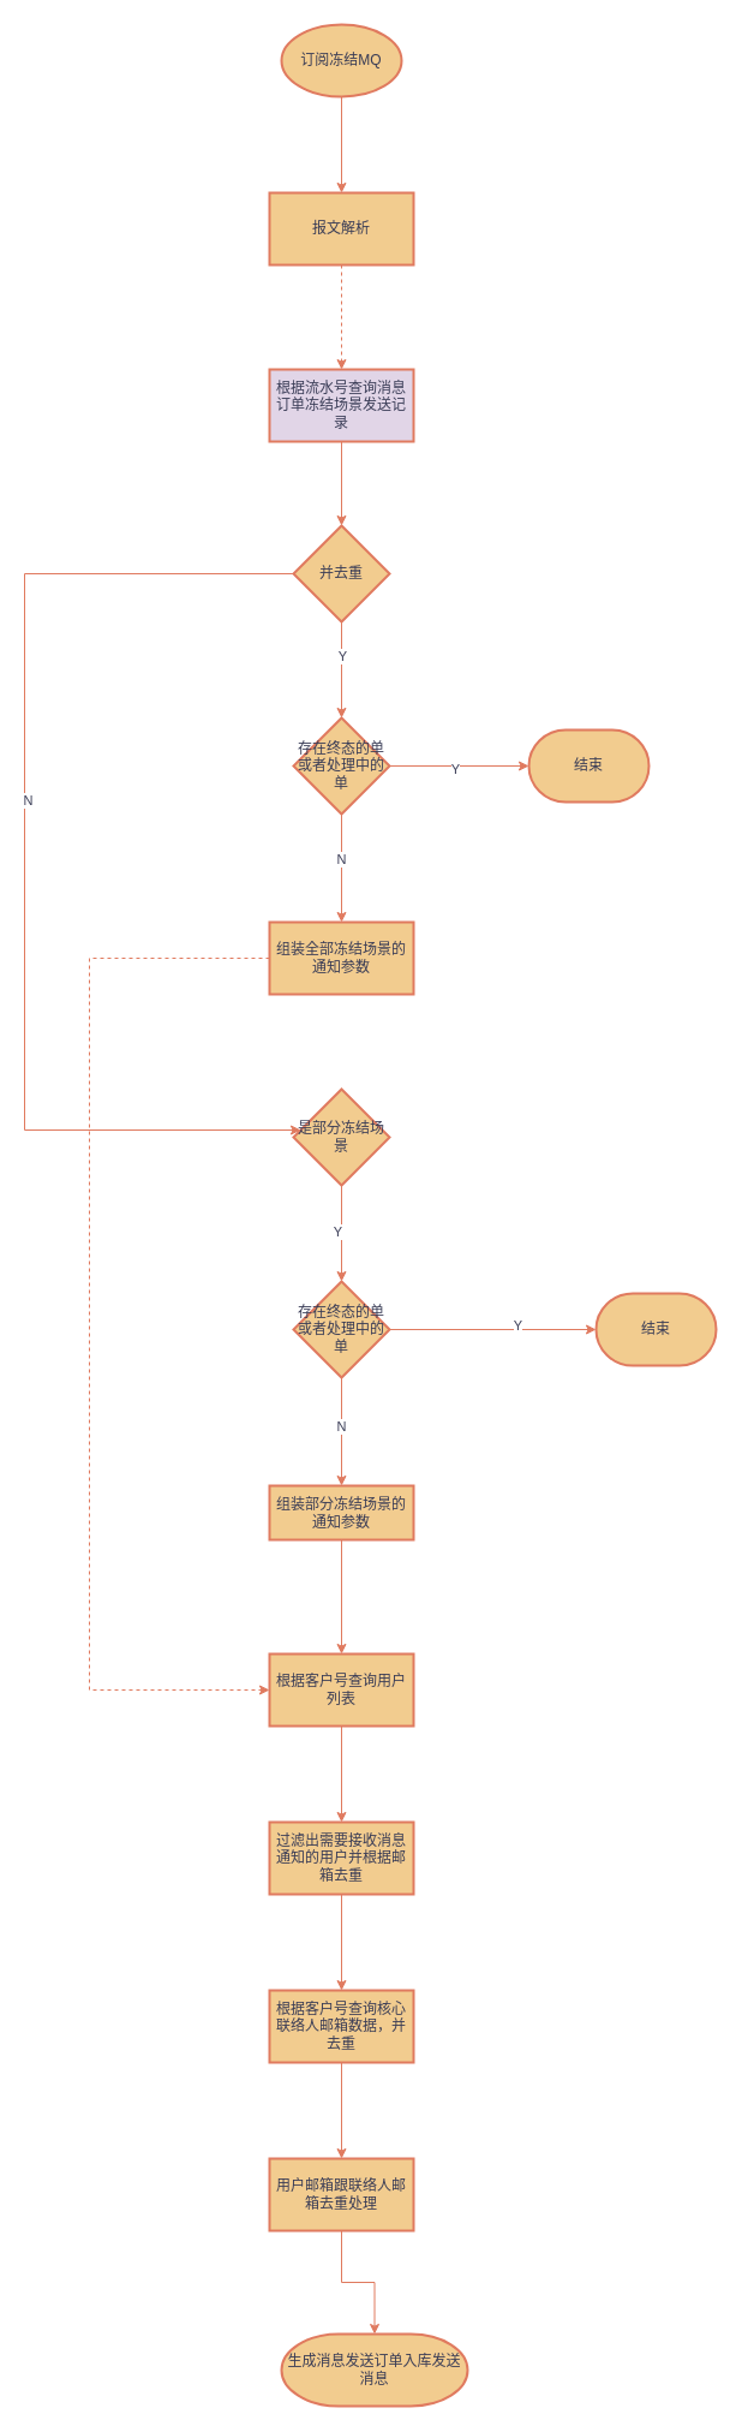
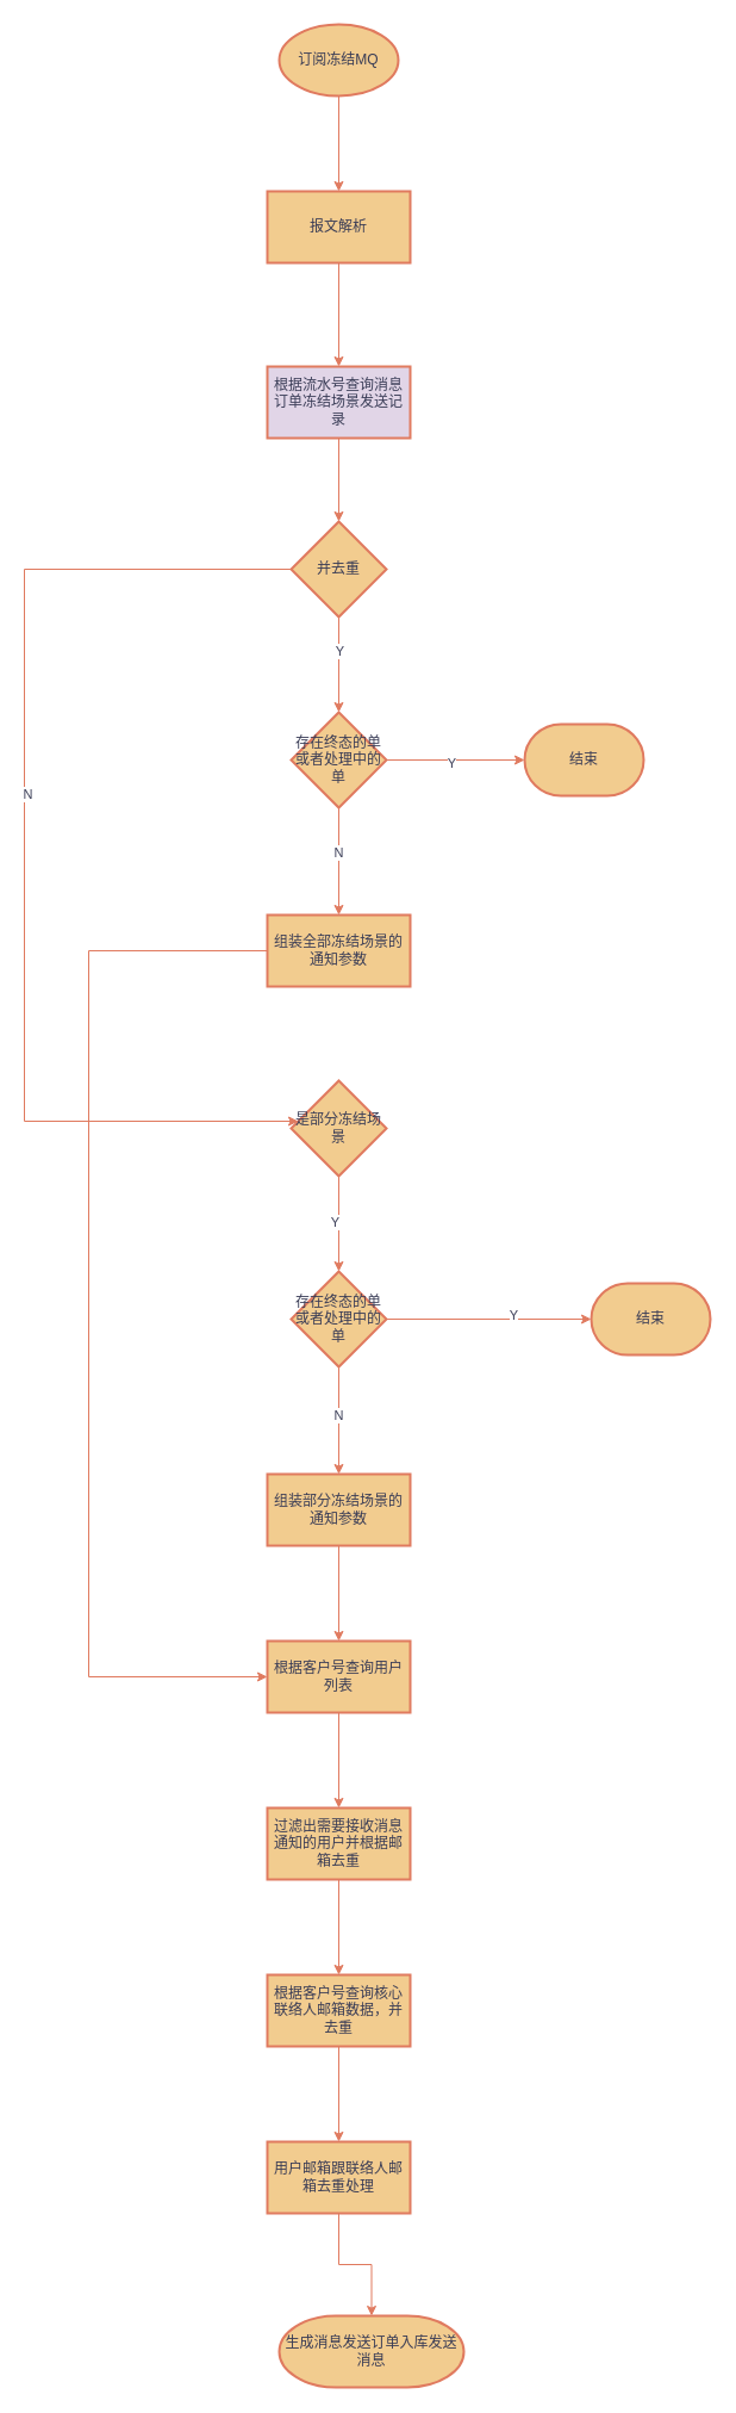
  <mxCell id="0" />
  <mxCell id="1" parent="0" />
  <mxCell id="2" value="" style="edgeStyle=orthogonalEdgeStyle;rounded=0;orthogonalLoop=1;jettySize=auto;html=1;strokeColor=#E07A5F;fontColor=#393C56;fillColor=#F2CC8F;" edge="1" parent="1" source="3" target="7"><mxGeometry relative="1" as="geometry" /></mxCell>
  <mxCell id="3" value="订阅冻结MQ" style="strokeWidth=2;html=1;shape=mxgraph.flowchart.start_1;whiteSpace=wrap;strokeColor=#E07A5F;fontColor=#393C56;fillColor=#F2CC8F;" vertex="1" parent="1"><mxGeometry x="234" y="20" width="100" height="60" as="geometry" /></mxCell>
  <mxCell id="4" value="" style="edgeStyle=orthogonalEdgeStyle;rounded=0;orthogonalLoop=1;jettySize=auto;html=1;strokeColor=#E07A5F;fontColor=#393C56;fillColor=#F2CC8F;" edge="1" parent="1" source="5" target="12"><mxGeometry relative="1" as="geometry" /></mxCell>
  <mxCell id="5" value="根据流水号查询消息订单冻结场景发送记录" style="whiteSpace=wrap;html=1;fillColor=#e1d5e7;strokeColor=#E07A5F;fontColor=#393C56;strokeWidth=2;" vertex="1" parent="1"><mxGeometry x="224" y="307" width="120" height="60" as="geometry" /></mxCell>
- <mxCell id="6" style="edgeStyle=orthogonalEdgeStyle;rounded=0;orthogonalLoop=1;jettySize=auto;html=1;exitX=0.5;exitY=1;exitDx=0;exitDy=0;strokeColor=#E07A5F;fontColor=#393C56;fillColor=#F2CC8F;dashed=1;" edge="1" parent="1" source="7" target="5"><mxGeometry relative="1" as="geometry" /></mxCell>
+ <mxCell id="6" style="edgeStyle=orthogonalEdgeStyle;rounded=0;orthogonalLoop=1;jettySize=auto;html=1;exitX=0.5;exitY=1;exitDx=0;exitDy=0;strokeColor=#E07A5F;fontColor=#393C56;fillColor=#F2CC8F;" edge="1" parent="1" source="7" target="5"><mxGeometry relative="1" as="geometry" /></mxCell>
  <mxCell id="7" value="报文解析" style="whiteSpace=wrap;html=1;fillColor=#F2CC8F;strokeColor=#E07A5F;fontColor=#393C56;strokeWidth=2;" vertex="1" parent="1"><mxGeometry x="224" y="160" width="120" height="60" as="geometry" /></mxCell>
  <mxCell id="8" value="" style="edgeStyle=orthogonalEdgeStyle;rounded=0;orthogonalLoop=1;jettySize=auto;html=1;strokeColor=#E07A5F;fontColor=#393C56;fillColor=#F2CC8F;" edge="1" parent="1" source="12" target="15"><mxGeometry relative="1" as="geometry" /></mxCell>
  <mxCell id="9" value="Y" style="edgeLabel;html=1;align=center;verticalAlign=middle;resizable=0;points=[];strokeColor=#E07A5F;fontColor=#393C56;fillColor=#F2CC8F;" vertex="1" connectable="0" parent="8"><mxGeometry x="-0.3" relative="1" as="geometry"><mxPoint as="offset" /></mxGeometry></mxCell>
  <mxCell id="10" value="" style="edgeStyle=orthogonalEdgeStyle;rounded=0;orthogonalLoop=1;jettySize=auto;html=1;strokeColor=#E07A5F;fontColor=#393C56;fillColor=#F2CC8F;" edge="1" parent="1" source="12" target="23"><mxGeometry relative="1" as="geometry"><Array as="points"><mxPoint x="20" y="477" /><mxPoint x="20" y="940" /></Array></mxGeometry></mxCell>
  <mxCell id="11" value="N" style="edgeLabel;html=1;align=center;verticalAlign=middle;resizable=0;points=[];strokeColor=#E07A5F;fontColor=#393C56;fillColor=#F2CC8F;" vertex="1" connectable="0" parent="10"><mxGeometry x="-0.101" y="2" relative="1" as="geometry"><mxPoint as="offset" /></mxGeometry></mxCell>
  <mxCell id="12" value="并去重" style="rhombus;whiteSpace=wrap;html=1;fillColor=#F2CC8F;strokeColor=#E07A5F;fontColor=#393C56;strokeWidth=2;" vertex="1" parent="1"><mxGeometry x="244" y="437" width="80" height="80" as="geometry" /></mxCell>
  <mxCell id="13" value="" style="edgeStyle=orthogonalEdgeStyle;rounded=0;orthogonalLoop=1;jettySize=auto;html=1;strokeColor=#E07A5F;fontColor=#393C56;fillColor=#F2CC8F;" edge="1" parent="1" source="15" target="20"><mxGeometry relative="1" as="geometry" /></mxCell>
  <mxCell id="14" value="N" style="edgeLabel;html=1;align=center;verticalAlign=middle;resizable=0;points=[];strokeColor=#E07A5F;fontColor=#393C56;fillColor=#F2CC8F;" vertex="1" connectable="0" parent="13"><mxGeometry x="-0.178" y="-1" relative="1" as="geometry"><mxPoint as="offset" /></mxGeometry></mxCell>
  <mxCell id="15" value="存在终态的单或者处理中的单" style="rhombus;whiteSpace=wrap;html=1;fillColor=#F2CC8F;strokeColor=#E07A5F;fontColor=#393C56;strokeWidth=2;" vertex="1" parent="1"><mxGeometry x="244" y="597" width="80" height="80" as="geometry" /></mxCell>
  <mxCell id="16" value="结束" style="strokeWidth=2;html=1;shape=mxgraph.flowchart.terminator;whiteSpace=wrap;strokeColor=#E07A5F;fontColor=#393C56;fillColor=#F2CC8F;" vertex="1" parent="1"><mxGeometry x="440" y="607" width="100" height="60" as="geometry" /></mxCell>
  <mxCell id="17" style="edgeStyle=orthogonalEdgeStyle;rounded=0;orthogonalLoop=1;jettySize=auto;html=1;exitX=1;exitY=0.5;exitDx=0;exitDy=0;entryX=0;entryY=0.5;entryDx=0;entryDy=0;entryPerimeter=0;strokeColor=#E07A5F;fontColor=#393C56;fillColor=#F2CC8F;" edge="1" parent="1" source="15" target="16"><mxGeometry relative="1" as="geometry" /></mxCell>
  <mxCell id="18" value="Y" style="edgeLabel;html=1;align=center;verticalAlign=middle;resizable=0;points=[];strokeColor=#E07A5F;fontColor=#393C56;fillColor=#F2CC8F;" vertex="1" connectable="0" parent="17"><mxGeometry x="-0.069" y="-2" relative="1" as="geometry"><mxPoint as="offset" /></mxGeometry></mxCell>
- <mxCell id="19" style="edgeStyle=orthogonalEdgeStyle;rounded=0;orthogonalLoop=1;jettySize=auto;html=1;exitX=0;exitY=0.5;exitDx=0;exitDy=0;entryX=0;entryY=0.5;entryDx=0;entryDy=0;strokeColor=#E07A5F;fontColor=#393C56;fillColor=#F2CC8F;dashed=1;" edge="1" parent="1" source="20" target="33"><mxGeometry relative="1" as="geometry"><Array as="points"><mxPoint x="74" y="797" /><mxPoint x="74" y="1406" /></Array></mxGeometry></mxCell>
+ <mxCell id="19" style="edgeStyle=orthogonalEdgeStyle;rounded=0;orthogonalLoop=1;jettySize=auto;html=1;exitX=0;exitY=0.5;exitDx=0;exitDy=0;entryX=0;entryY=0.5;entryDx=0;entryDy=0;strokeColor=#E07A5F;fontColor=#393C56;fillColor=#F2CC8F;" edge="1" parent="1" source="20" target="33"><mxGeometry relative="1" as="geometry"><Array as="points"><mxPoint x="74" y="797" /><mxPoint x="74" y="1406" /></Array></mxGeometry></mxCell>
  <mxCell id="20" value="组装全部冻结场景的通知参数" style="whiteSpace=wrap;html=1;fillColor=#F2CC8F;strokeColor=#E07A5F;fontColor=#393C56;strokeWidth=2;" vertex="1" parent="1"><mxGeometry x="224" y="767" width="120" height="60" as="geometry" /></mxCell>
  <mxCell id="21" value="" style="edgeStyle=orthogonalEdgeStyle;rounded=0;orthogonalLoop=1;jettySize=auto;html=1;strokeColor=#E07A5F;fontColor=#393C56;fillColor=#F2CC8F;" edge="1" parent="1" source="23" target="28"><mxGeometry relative="1" as="geometry" /></mxCell>
  <mxCell id="22" value="Y" style="edgeLabel;html=1;align=center;verticalAlign=middle;resizable=0;points=[];strokeColor=#E07A5F;fontColor=#393C56;fillColor=#F2CC8F;" vertex="1" connectable="0" parent="21"><mxGeometry x="-0.05" y="-4" relative="1" as="geometry"><mxPoint as="offset" /></mxGeometry></mxCell>
  <mxCell id="23" value="是部分冻结场景" style="rhombus;whiteSpace=wrap;html=1;fillColor=#F2CC8F;strokeColor=#E07A5F;fontColor=#393C56;strokeWidth=2;" vertex="1" parent="1"><mxGeometry x="244" y="906" width="80" height="80" as="geometry" /></mxCell>
  <mxCell id="24" style="edgeStyle=orthogonalEdgeStyle;rounded=0;orthogonalLoop=1;jettySize=auto;html=1;exitX=1;exitY=0.5;exitDx=0;exitDy=0;strokeColor=#E07A5F;fontColor=#393C56;fillColor=#F2CC8F;" edge="1" parent="1" source="28" target="29"><mxGeometry relative="1" as="geometry" /></mxCell>
  <mxCell id="25" value="Y" style="edgeLabel;html=1;align=center;verticalAlign=middle;resizable=0;points=[];strokeColor=#E07A5F;fontColor=#393C56;fillColor=#F2CC8F;" vertex="1" connectable="0" parent="24"><mxGeometry x="0.233" y="4" relative="1" as="geometry"><mxPoint as="offset" /></mxGeometry></mxCell>
  <mxCell id="26" value="" style="edgeStyle=orthogonalEdgeStyle;rounded=0;orthogonalLoop=1;jettySize=auto;html=1;strokeColor=#E07A5F;fontColor=#393C56;fillColor=#F2CC8F;" edge="1" parent="1" source="28" target="31"><mxGeometry relative="1" as="geometry" /></mxCell>
  <mxCell id="27" value="N" style="edgeLabel;html=1;align=center;verticalAlign=middle;resizable=0;points=[];strokeColor=#E07A5F;fontColor=#393C56;fillColor=#F2CC8F;" vertex="1" connectable="0" parent="26"><mxGeometry x="-0.111" y="-1" relative="1" as="geometry"><mxPoint as="offset" /></mxGeometry></mxCell>
  <mxCell id="28" value="存在终态的单或者处理中的单" style="rhombus;whiteSpace=wrap;html=1;fillColor=#F2CC8F;strokeColor=#E07A5F;fontColor=#393C56;strokeWidth=2;" vertex="1" parent="1"><mxGeometry x="244" y="1066" width="80" height="80" as="geometry" /></mxCell>
  <mxCell id="29" value="结束" style="strokeWidth=2;html=1;shape=mxgraph.flowchart.terminator;whiteSpace=wrap;strokeColor=#E07A5F;fontColor=#393C56;fillColor=#F2CC8F;" vertex="1" parent="1"><mxGeometry x="496" y="1076" width="100" height="60" as="geometry" /></mxCell>
  <mxCell id="30" value="" style="edgeStyle=orthogonalEdgeStyle;rounded=0;orthogonalLoop=1;jettySize=auto;html=1;strokeColor=#E07A5F;fontColor=#393C56;fillColor=#F2CC8F;" edge="1" parent="1" source="31" target="33"><mxGeometry relative="1" as="geometry" /></mxCell>
- <mxCell id="31" value="组装部分冻结场景的通知参数" style="whiteSpace=wrap;html=1;fillColor=#F2CC8F;strokeColor=#E07A5F;fontColor=#393C56;strokeWidth=2;" vertex="1" parent="1"><mxGeometry x="224" y="1236" width="120" height="45" as="geometry" /></mxCell>
+ <mxCell id="31" value="组装部分冻结场景的通知参数" style="whiteSpace=wrap;html=1;fillColor=#F2CC8F;strokeColor=#E07A5F;fontColor=#393C56;strokeWidth=2;" vertex="1" parent="1"><mxGeometry x="224" y="1236" width="120" height="60" as="geometry" /></mxCell>
  <mxCell id="32" value="" style="edgeStyle=orthogonalEdgeStyle;rounded=0;orthogonalLoop=1;jettySize=auto;html=1;strokeColor=#E07A5F;fontColor=#393C56;fillColor=#F2CC8F;" edge="1" parent="1" source="33" target="35"><mxGeometry relative="1" as="geometry" /></mxCell>
  <mxCell id="33" value="根据客户号查询用户列表" style="whiteSpace=wrap;html=1;fillColor=#F2CC8F;strokeColor=#E07A5F;fontColor=#393C56;strokeWidth=2;" vertex="1" parent="1"><mxGeometry x="224" y="1376" width="120" height="60" as="geometry" /></mxCell>
  <mxCell id="34" value="" style="edgeStyle=orthogonalEdgeStyle;rounded=0;orthogonalLoop=1;jettySize=auto;html=1;strokeColor=#E07A5F;fontColor=#393C56;fillColor=#F2CC8F;" edge="1" parent="1" source="35" target="37"><mxGeometry relative="1" as="geometry" /></mxCell>
  <mxCell id="35" value="过滤出需要接收消息通知的用户并根据邮箱去重" style="whiteSpace=wrap;html=1;fillColor=#F2CC8F;strokeColor=#E07A5F;fontColor=#393C56;strokeWidth=2;" vertex="1" parent="1"><mxGeometry x="224" y="1516" width="120" height="60" as="geometry" /></mxCell>
  <mxCell id="36" value="" style="edgeStyle=orthogonalEdgeStyle;rounded=0;orthogonalLoop=1;jettySize=auto;html=1;strokeColor=#E07A5F;fontColor=#393C56;fillColor=#F2CC8F;" edge="1" parent="1" source="37" target="39"><mxGeometry relative="1" as="geometry" /></mxCell>
  <mxCell id="37" value="根据客户号查询核心联络人邮箱数据，并去重" style="whiteSpace=wrap;html=1;fillColor=#F2CC8F;strokeColor=#E07A5F;fontColor=#393C56;strokeWidth=2;" vertex="1" parent="1"><mxGeometry x="224" y="1656" width="120" height="60" as="geometry" /></mxCell>
  <mxCell id="38" style="edgeStyle=orthogonalEdgeStyle;rounded=0;orthogonalLoop=1;jettySize=auto;html=1;exitX=0.5;exitY=1;exitDx=0;exitDy=0;strokeColor=#E07A5F;fontColor=#393C56;fillColor=#F2CC8F;" edge="1" parent="1" source="39" target="40"><mxGeometry relative="1" as="geometry" /></mxCell>
  <mxCell id="39" value="用户邮箱跟联络人邮箱去重处理" style="whiteSpace=wrap;html=1;fillColor=#F2CC8F;strokeColor=#E07A5F;fontColor=#393C56;strokeWidth=2;" vertex="1" parent="1"><mxGeometry x="224" y="1796" width="120" height="60" as="geometry" /></mxCell>
  <mxCell id="40" value="生成消息发送订单入库发送消息" style="strokeWidth=2;html=1;shape=mxgraph.flowchart.terminator;whiteSpace=wrap;strokeColor=#E07A5F;fontColor=#393C56;fillColor=#F2CC8F;" vertex="1" parent="1"><mxGeometry x="234" y="1942" width="155" height="60" as="geometry" /></mxCell>
